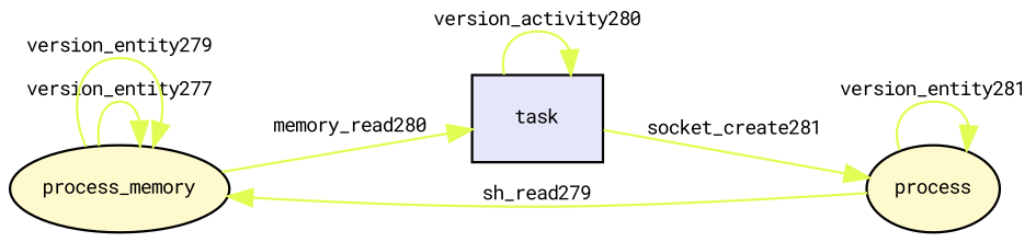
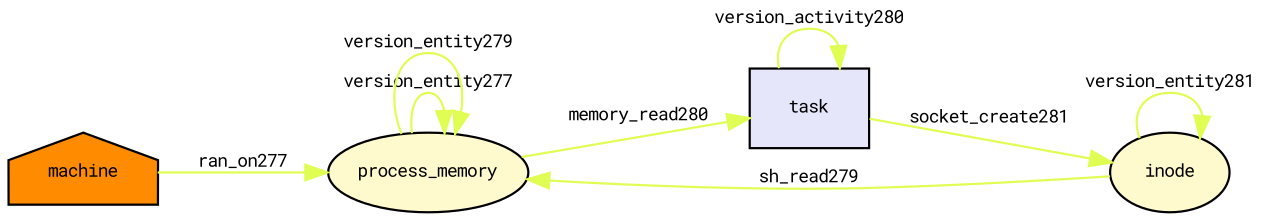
  digraph {
    fontname="Roboto Mono"
    rankdir=LR
    node [fillcolor="#fffacd" fontname="Roboto Mono" fontsize=8 shape=ellipse style=filled]
    edge [color="#e0fd54" fontname="Roboto Mono" fontsize=8]
    n1 [label=process_memory]
    n2 [fillcolor="#e6e6fa" label=task shape=rectangle]
-   n3 [label=process]
+   n3 [label=inode]
+   n4 [fillcolor="#ff8c00" label=machine shape=house]
    n1 -> n1 [label=version_entity277]
    n1 -> n1 [label=version_entity279]
    n1 -> n2 [label=memory_read280]
    n2 -> n2 [label=version_activity280]
    n2 -> n3 [label=socket_create281]
    n3 -> n1 [label=sh_read279]
    n3 -> n3 [label=version_entity281]
+   n4 -> n1 [label=ran_on277]
  }
